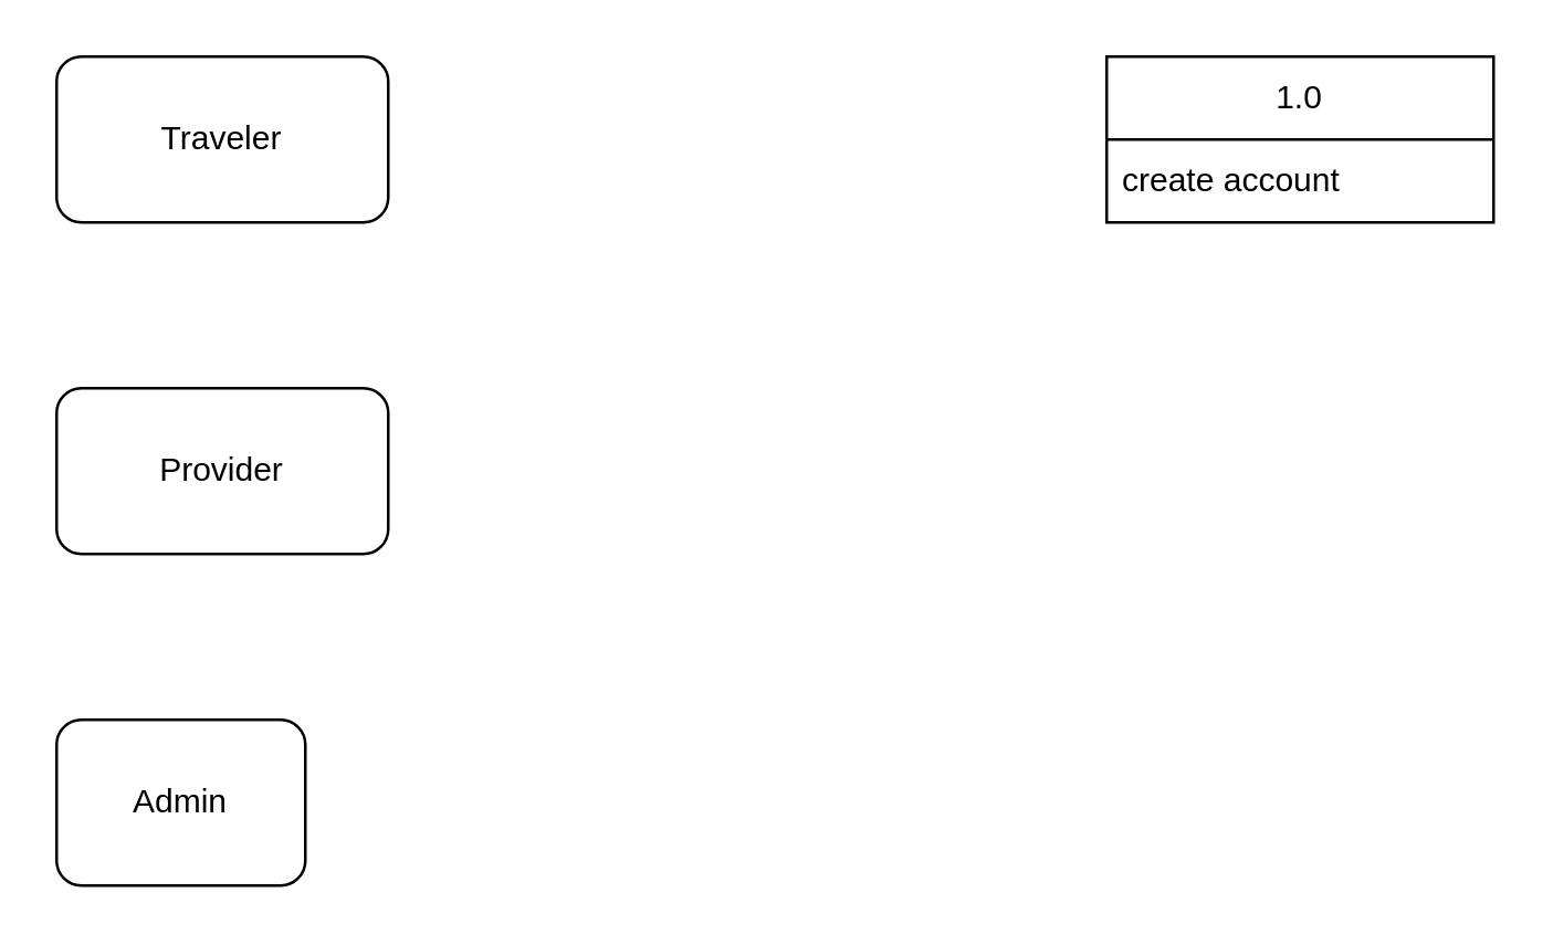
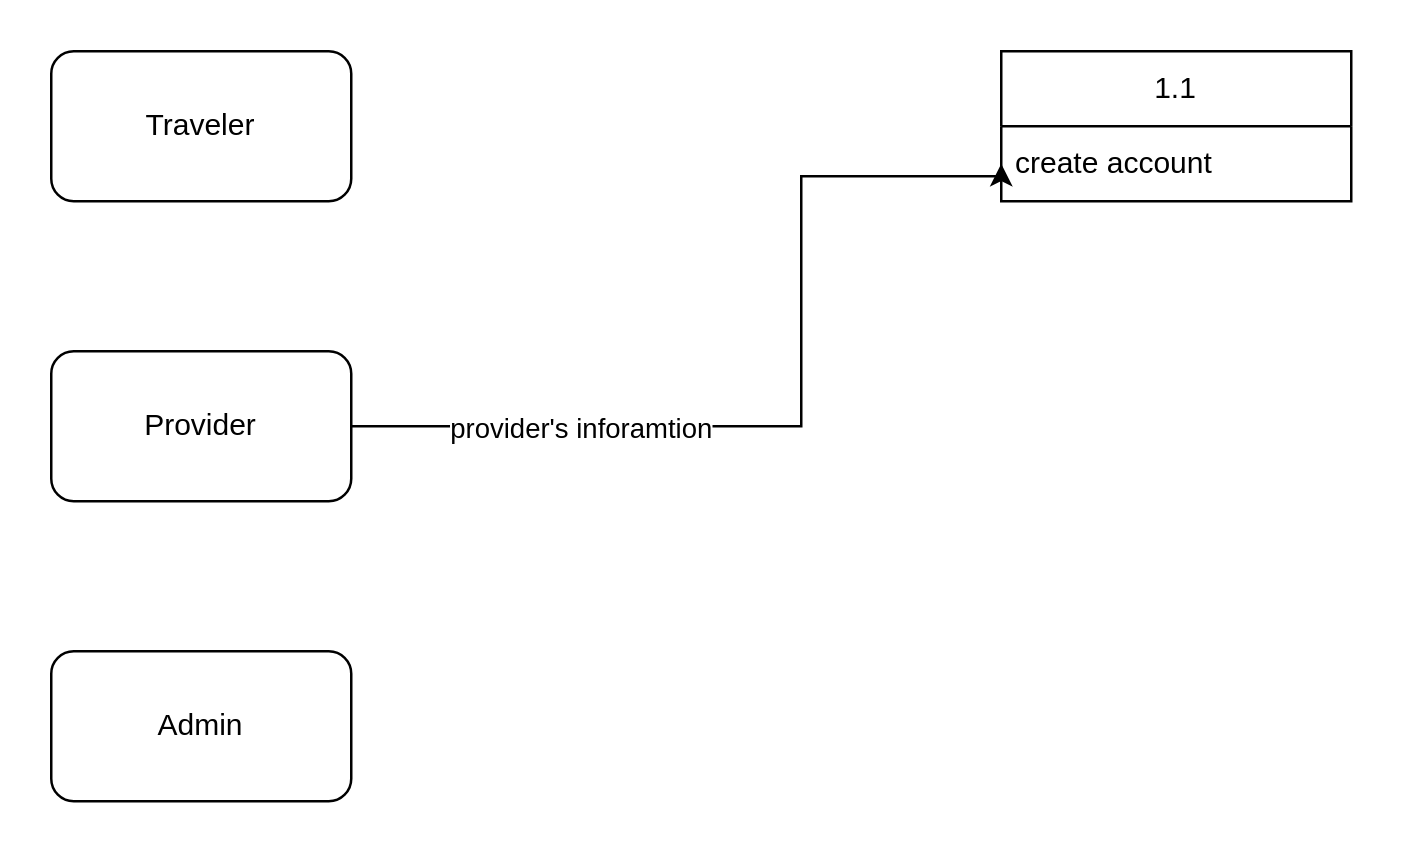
  <mxCell id="0" />
  <mxCell id="1" parent="0" />
  <mxCell id="2" value="Traveler" style="rounded=1;whiteSpace=wrap;html=1;" parent="1" vertex="1"><mxGeometry x="20" y="20" width="120" height="60" as="geometry" /></mxCell>
+ <mxCell id="3" style="edgeStyle=orthogonalEdgeStyle;rounded=0;orthogonalLoop=1;jettySize=auto;html=1;exitX=1;exitY=0.5;exitDx=0;exitDy=0;entryX=0;entryY=0.5;entryDx=0;entryDy=0;" edge="1" parent="1" source="5" target="8"><mxGeometry relative="1" as="geometry"><Array as="points"><mxPoint x="320" y="170" /><mxPoint x="320" y="70" /><mxPoint x="400" y="70" /></Array></mxGeometry></mxCell>
+ <mxCell id="4" value="provider's inforamtion" style="edgeLabel;html=1;align=center;verticalAlign=middle;resizable=0;points=[];" vertex="1" connectable="0" parent="3"><mxGeometry x="-0.501" relative="1" as="geometry"><mxPoint as="offset" /></mxGeometry></mxCell>
  <mxCell id="5" value="Provider" style="rounded=1;whiteSpace=wrap;html=1;" parent="1" vertex="1"><mxGeometry x="20" y="140" width="120" height="60" as="geometry" /></mxCell>
- <mxCell id="6" value="Admin" style="rounded=1;whiteSpace=wrap;html=1;" parent="1" vertex="1"><mxGeometry x="20" y="260" width="90" height="60" as="geometry" /></mxCell>
- <mxCell id="7" value="1.0" style="swimlane;fontStyle=0;childLayout=stackLayout;horizontal=1;startSize=30;horizontalStack=0;resizeParent=1;resizeParentMax=0;resizeLast=0;collapsible=1;marginBottom=0;whiteSpace=wrap;html=1;" parent="1" vertex="1"><mxGeometry x="400" y="20" width="140" height="60" as="geometry" /></mxCell>
+ <mxCell id="6" value="Admin" style="rounded=1;whiteSpace=wrap;html=1;" parent="1" vertex="1"><mxGeometry x="20" y="260" width="120" height="60" as="geometry" /></mxCell>
+ <mxCell id="7" value="1.1" style="swimlane;fontStyle=0;childLayout=stackLayout;horizontal=1;startSize=30;horizontalStack=0;resizeParent=1;resizeParentMax=0;resizeLast=0;collapsible=1;marginBottom=0;whiteSpace=wrap;html=1;" parent="1" vertex="1"><mxGeometry x="400" y="20" width="140" height="60" as="geometry" /></mxCell>
  <mxCell id="8" value="create account" style="text;strokeColor=none;fillColor=none;align=left;verticalAlign=middle;spacingLeft=4;spacingRight=4;overflow=hidden;points=[[0,0.5],[1,0.5]];portConstraint=eastwest;rotatable=0;whiteSpace=wrap;html=1;" parent="7" vertex="1"><mxGeometry y="30" width="140" height="30" as="geometry" /></mxCell>
